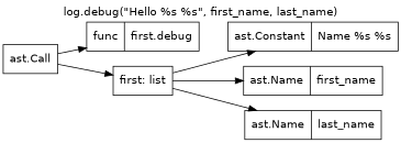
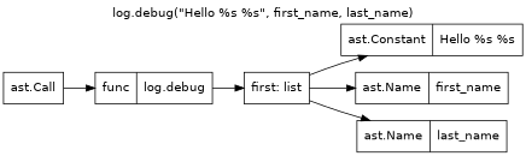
  digraph {
    fontname="DejaVu Sans"
    label="log.debug(\"Hello %s %s\", first_name, last_name)"
    labelloc=t
    rankdir=LR
    node [fontname="DejaVu Sans" shape=record]
    edge [fontname="DejaVu Sans"]
    n1 [label="ast.Call"]
-   n2 [label="{func|first.debug}"]
+   n2 [label="{func|log.debug}"]
    n3 [label="first: list"]
-   n4 [label="{ast.Constant|Name %s %s}"]
+   n4 [label="{ast.Constant|Hello %s %s}"]
    n5 [label="{ast.Name|first_name}"]
    n6 [label="{ast.Name|last_name}"]
    n1 -> n2
-   n1 -> n3
+   n2 -> n3
    n3 -> n4
    n3 -> n5
    n3 -> n6
  }
